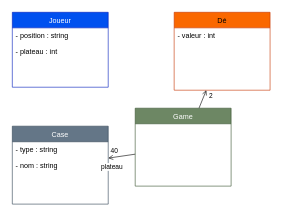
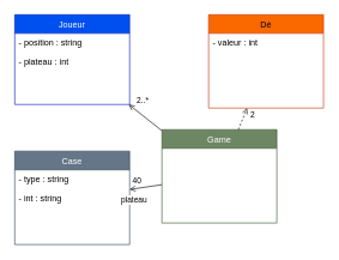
  <mxCell id="0" />
  <mxCell id="1" parent="0" />
  <mxCell id="2" value="Case" style="swimlane;fontStyle=0;align=center;verticalAlign=top;childLayout=stackLayout;horizontal=1;startSize=26;horizontalStack=0;resizeParent=1;resizeLast=0;collapsible=1;marginBottom=0;rounded=0;shadow=0;strokeWidth=1;fillColor=#647687;fontColor=#ffffff;strokeColor=#314354;" parent="1" vertex="1"><mxGeometry x="20" y="210" width="160" height="130" as="geometry"><mxRectangle x="550" y="140" width="160" height="26" as="alternateBounds" /></mxGeometry></mxCell>
  <mxCell id="3" value="- type : string" style="text;align=left;verticalAlign=top;spacingLeft=4;spacingRight=4;overflow=hidden;rotatable=0;points=[[0,0.5],[1,0.5]];portConstraint=eastwest;rounded=0;shadow=0;html=0;" parent="2" vertex="1"><mxGeometry y="26" width="160" height="26" as="geometry" /></mxCell>
- <mxCell id="4" value="- nom : string" style="text;align=left;verticalAlign=top;spacingLeft=4;spacingRight=4;overflow=hidden;rotatable=0;points=[[0,0.5],[1,0.5]];portConstraint=eastwest;rounded=0;shadow=0;html=0;" parent="2" vertex="1"><mxGeometry y="52" width="160" height="26" as="geometry" /></mxCell>
+ <mxCell id="4" value="- int : string" style="text;align=left;verticalAlign=top;spacingLeft=4;spacingRight=4;overflow=hidden;rotatable=0;points=[[0,0.5],[1,0.5]];portConstraint=eastwest;rounded=0;shadow=0;html=0;" parent="2" vertex="1"><mxGeometry y="52" width="160" height="26" as="geometry" /></mxCell>
  <mxCell id="5" value="Dé" style="swimlane;fontStyle=0;align=center;verticalAlign=top;childLayout=stackLayout;horizontal=1;startSize=26;horizontalStack=0;resizeParent=1;resizeLast=0;collapsible=1;marginBottom=0;rounded=0;shadow=0;strokeWidth=1;fillColor=#fa6800;strokeColor=#C73500;fontColor=#000000;" parent="1" vertex="1"><mxGeometry x="290" y="20" width="160" height="130" as="geometry"><mxRectangle x="550" y="140" width="160" height="26" as="alternateBounds" /></mxGeometry></mxCell>
  <mxCell id="6" value="- valeur : int" style="text;align=left;verticalAlign=top;spacingLeft=4;spacingRight=4;overflow=hidden;rotatable=0;points=[[0,0.5],[1,0.5]];portConstraint=eastwest;rounded=0;shadow=0;html=0;" parent="5" vertex="1"><mxGeometry y="26" width="160" height="26" as="geometry" /></mxCell>
  <mxCell id="7" value="Joueur" style="swimlane;fontStyle=0;align=center;verticalAlign=top;childLayout=stackLayout;horizontal=1;startSize=26;horizontalStack=0;resizeParent=1;resizeLast=0;collapsible=1;marginBottom=0;rounded=0;shadow=0;strokeWidth=1;fillColor=#0050ef;fontColor=#ffffff;strokeColor=#001DBC;" parent="1" vertex="1"><mxGeometry x="20" y="20" width="160" height="125" as="geometry"><mxRectangle x="550" y="140" width="160" height="26" as="alternateBounds" /></mxGeometry></mxCell>
  <mxCell id="8" value="- position : string" style="text;align=left;verticalAlign=top;spacingLeft=4;spacingRight=4;overflow=hidden;rotatable=0;points=[[0,0.5],[1,0.5]];portConstraint=eastwest;rounded=0;shadow=0;html=0;" parent="7" vertex="1"><mxGeometry y="26" width="160" height="26" as="geometry" /></mxCell>
  <mxCell id="9" value="- plateau : int" style="text;align=left;verticalAlign=top;spacingLeft=4;spacingRight=4;overflow=hidden;rotatable=0;points=[[0,0.5],[1,0.5]];portConstraint=eastwest;rounded=0;shadow=0;html=0;" parent="7" vertex="1"><mxGeometry y="52" width="160" height="26" as="geometry" /></mxCell>
- <mxCell id="12" style="edgeStyle=none;html=1;endArrow=open;endFill=0;" edge="1" parent="1" source="17" target="5"><mxGeometry relative="1" as="geometry" /></mxCell>
+ <mxCell id="10" style="edgeStyle=none;html=1;endArrow=open;endFill=0;" edge="1" parent="1" source="17" target="7"><mxGeometry relative="1" as="geometry" /></mxCell>
+ <mxCell id="11" value="2..*" style="edgeLabel;html=1;align=center;verticalAlign=middle;resizable=0;points=[];" vertex="1" connectable="0" parent="10"><mxGeometry x="0.647" y="-1" relative="1" as="geometry"><mxPoint x="10" y="-11" as="offset" /></mxGeometry></mxCell>
+ <mxCell id="12" style="edgeStyle=none;html=1;endArrow=open;endFill=0;dashed=1;" edge="1" parent="1" source="17" target="5"><mxGeometry relative="1" as="geometry" /></mxCell>
  <mxCell id="13" value="2" style="edgeLabel;html=1;align=center;verticalAlign=middle;resizable=0;points=[];" vertex="1" connectable="0" parent="12"><mxGeometry x="0.394" relative="1" as="geometry"><mxPoint x="10" as="offset" /></mxGeometry></mxCell>
  <mxCell id="14" style="edgeStyle=none;html=1;endArrow=open;endFill=0;" edge="1" parent="1" source="17" target="2"><mxGeometry relative="1" as="geometry" /></mxCell>
  <mxCell id="15" value="40" style="edgeLabel;html=1;align=center;verticalAlign=middle;resizable=0;points=[];" vertex="1" connectable="0" parent="14"><mxGeometry x="0.563" y="-2" relative="1" as="geometry"><mxPoint y="-9" as="offset" /></mxGeometry></mxCell>
  <mxCell id="16" value="plateau" style="edgeLabel;html=1;align=center;verticalAlign=middle;resizable=0;points=[];" vertex="1" connectable="0" parent="14"><mxGeometry x="0.264" y="-1" relative="1" as="geometry"><mxPoint x="-11" y="18" as="offset" /></mxGeometry></mxCell>
  <mxCell id="17" value="Game" style="swimlane;fontStyle=0;align=center;verticalAlign=top;childLayout=stackLayout;horizontal=1;startSize=26;horizontalStack=0;resizeParent=1;resizeLast=0;collapsible=1;marginBottom=0;rounded=0;shadow=0;strokeWidth=1;fillColor=#6d8764;fontColor=#ffffff;strokeColor=#3A5431;" vertex="1" parent="1"><mxGeometry x="225" y="180" width="160" height="130" as="geometry"><mxRectangle x="550" y="140" width="160" height="26" as="alternateBounds" /></mxGeometry></mxCell>
